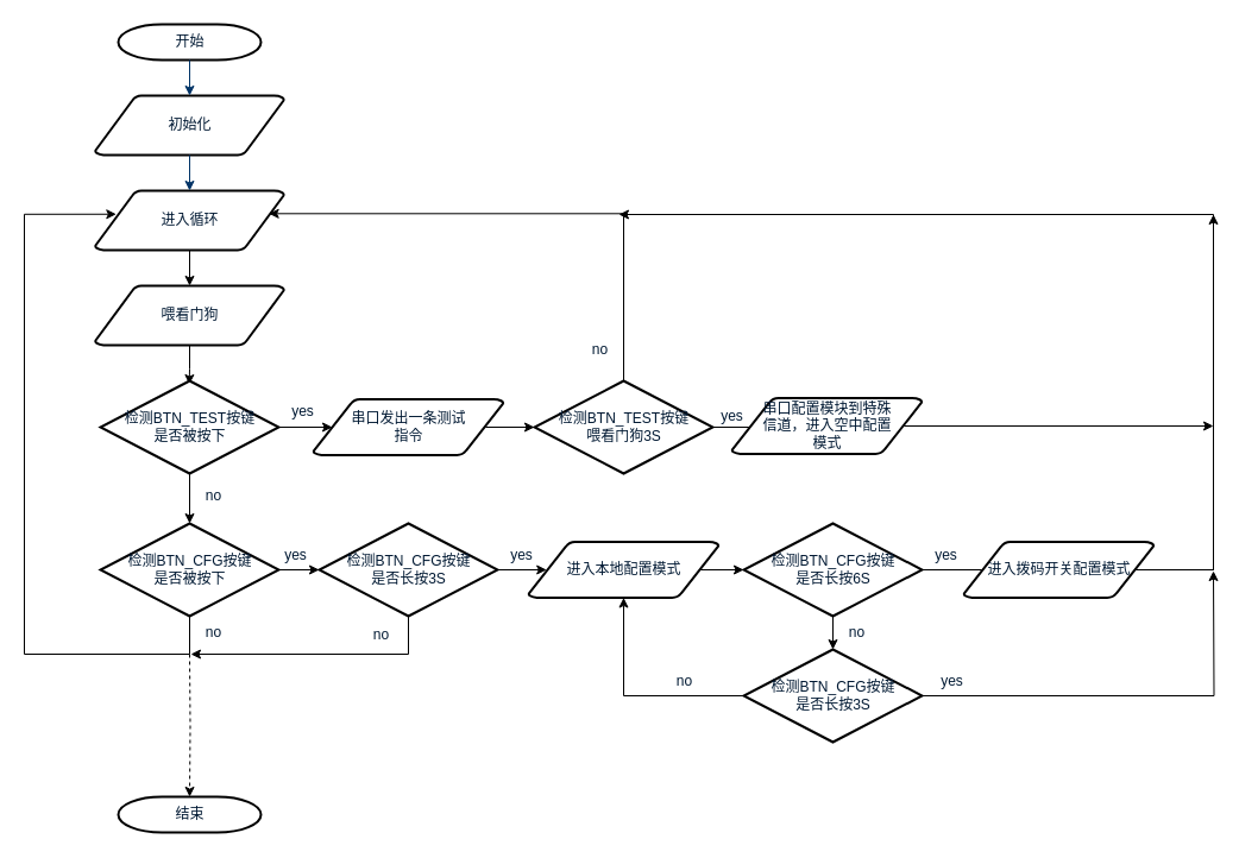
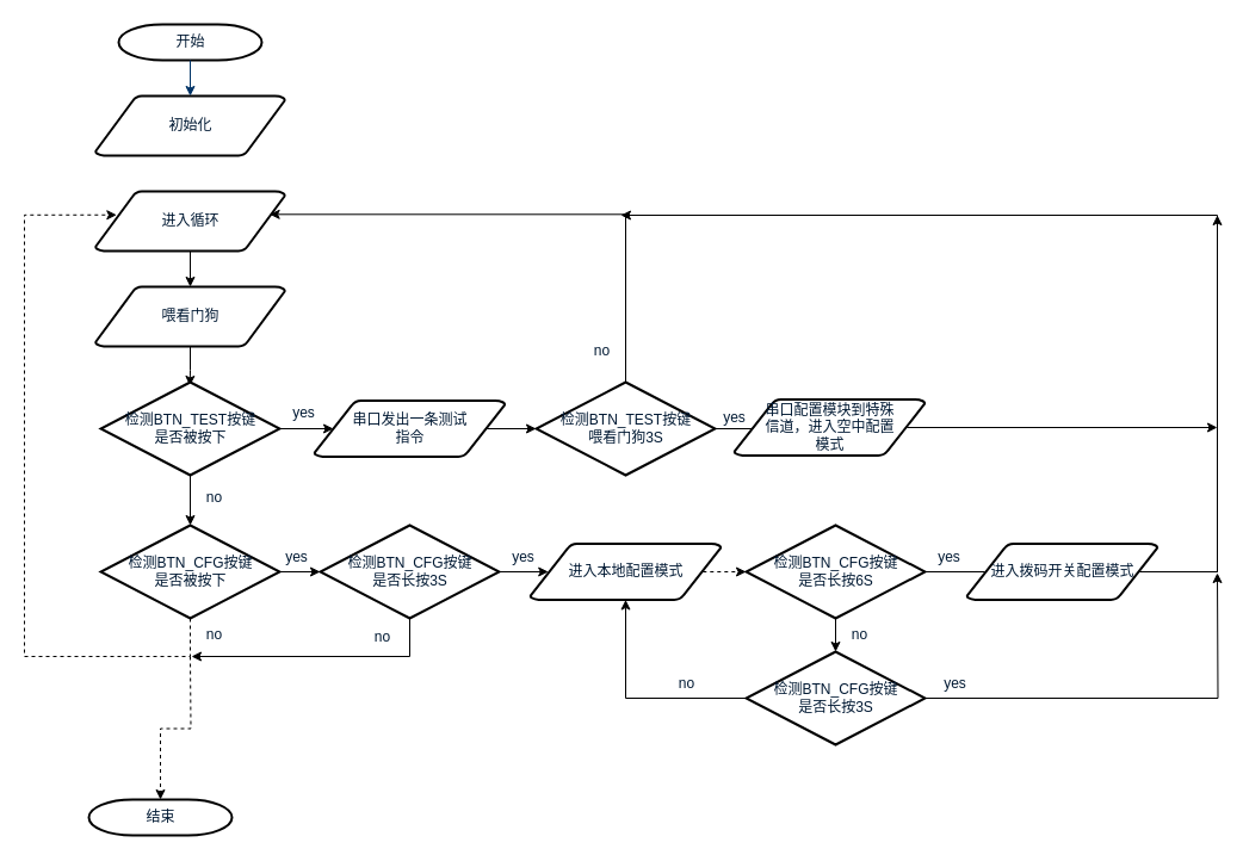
  <mxCell id="0" />
  <mxCell id="1" parent="0" />
  <mxCell id="2" value="开始" style="shape=mxgraph.flowchart.terminator;fillColor=#FFFFFF;strokeColor=#000000;strokeWidth=2;gradientColor=none;gradientDirection=north;fontColor=#001933;fontStyle=0;html=1;" parent="1" vertex="1"><mxGeometry x="99" y="20" width="120" height="30" as="geometry" /></mxCell>
  <mxCell id="3" value="初始化" style="shape=mxgraph.flowchart.data;fillColor=#FFFFFF;strokeColor=#000000;strokeWidth=2;gradientColor=none;gradientDirection=north;fontColor=#001933;fontStyle=0;html=1;" parent="1" vertex="1"><mxGeometry x="79.5" y="80" width="159" height="50" as="geometry" /></mxCell>
  <mxCell id="4" value="" style="edgeStyle=orthogonalEdgeStyle;rounded=0;orthogonalLoop=1;jettySize=auto;html=1;" edge="1" parent="1" source="5" target="7"><mxGeometry relative="1" as="geometry" /></mxCell>
  <mxCell id="5" value="进入循环" style="shape=mxgraph.flowchart.data;fillColor=#FFFFFF;strokeColor=#000000;strokeWidth=2;gradientColor=none;gradientDirection=north;fontColor=#001933;fontStyle=0;html=1;" parent="1" vertex="1"><mxGeometry x="79.5" y="160" width="159" height="50" as="geometry" /></mxCell>
  <mxCell id="6" value="" style="edgeStyle=orthogonalEdgeStyle;rounded=0;orthogonalLoop=1;jettySize=auto;html=1;" edge="1" parent="1" source="7"><mxGeometry relative="1" as="geometry"><mxPoint x="158.667" y="323" as="targetPoint" /></mxGeometry></mxCell>
  <mxCell id="7" value="喂看门狗" style="shape=mxgraph.flowchart.data;fillColor=#FFFFFF;strokeColor=#000000;strokeWidth=2;gradientColor=none;gradientDirection=north;fontColor=#001933;fontStyle=0;html=1;" vertex="1" parent="1"><mxGeometry x="79.5" y="240" width="159" height="50" as="geometry" /></mxCell>
  <mxCell id="8" style="fontColor=#001933;fontStyle=1;strokeColor=#003366;strokeWidth=1;html=1;" parent="1" source="2" target="3" edge="1"><mxGeometry relative="1" as="geometry" /></mxCell>
- <mxCell id="9" style="fontColor=#001933;fontStyle=1;strokeColor=#003366;strokeWidth=1;html=1;" parent="1" source="3" target="5" edge="1"><mxGeometry relative="1" as="geometry" /></mxCell>
  <mxCell id="10" style="edgeStyle=orthogonalEdgeStyle;rounded=0;orthogonalLoop=1;jettySize=auto;html=1;entryX=0.5;entryY=0;entryDx=0;entryDy=0;entryPerimeter=0;dashed=1;" edge="1" parent="1" target="11"><mxGeometry relative="1" as="geometry"><mxPoint x="159" y="550" as="sourcePoint" /><mxPoint x="158.857" y="565" as="targetPoint" /></mxGeometry></mxCell>
- <mxCell id="11" value="结束" style="shape=mxgraph.flowchart.terminator;fillColor=#FFFFFF;strokeColor=#000000;strokeWidth=2;gradientColor=none;gradientDirection=north;fontColor=#001933;fontStyle=0;html=1;" parent="1" vertex="1"><mxGeometry x="99" y="670" width="120" height="30" as="geometry" /></mxCell>
+ <mxCell id="11" value="结束" style="shape=mxgraph.flowchart.terminator;fillColor=#FFFFFF;strokeColor=#000000;strokeWidth=2;gradientColor=none;gradientDirection=north;fontColor=#001933;fontStyle=0;html=1;" parent="1" vertex="1"><mxGeometry x="74" y="670" width="120" height="30" as="geometry" /></mxCell>
  <mxCell id="12" value="no" style="text;fontColor=#001933;fontStyle=0;html=1;strokeColor=none;gradientColor=none;fillColor=none;strokeWidth=2;" parent="1" vertex="1"><mxGeometry x="139" y="372" width="40" height="26" as="geometry" /></mxCell>
  <mxCell id="13" value="yes" style="text;fontColor=#001933;fontStyle=0;html=1;strokeColor=none;gradientColor=none;fillColor=none;strokeWidth=2;align=center;" vertex="1" parent="1"><mxGeometry x="234" y="332" width="40" height="26" as="geometry" /></mxCell>
  <mxCell id="14" style="edgeStyle=orthogonalEdgeStyle;rounded=0;orthogonalLoop=1;jettySize=auto;html=1;exitX=0.905;exitY=0.5;exitDx=0;exitDy=0;exitPerimeter=0;entryX=0;entryY=0.5;entryDx=0;entryDy=0;entryPerimeter=0;" edge="1" parent="1" source="15" target="26"><mxGeometry relative="1" as="geometry" /></mxCell>
  <mxCell id="15" value="串口发出一条测试&lt;br&gt;指令&lt;br&gt;" style="shape=mxgraph.flowchart.data;fillColor=#FFFFFF;strokeColor=#000000;strokeWidth=2;gradientColor=none;gradientDirection=north;fontColor=#001933;fontStyle=0;html=1;" vertex="1" parent="1"><mxGeometry x="263" y="335.5" width="160" height="47" as="geometry" /></mxCell>
  <mxCell id="16" style="edgeStyle=orthogonalEdgeStyle;rounded=0;orthogonalLoop=1;jettySize=auto;html=1;exitX=1;exitY=0.5;exitDx=0;exitDy=0;exitPerimeter=0;" edge="1" parent="1" source="18"><mxGeometry relative="1" as="geometry"><mxPoint x="279" y="359" as="targetPoint" /></mxGeometry></mxCell>
  <mxCell id="17" value="" style="edgeStyle=orthogonalEdgeStyle;rounded=0;orthogonalLoop=1;jettySize=auto;html=1;" edge="1" parent="1" source="18" target="20"><mxGeometry relative="1" as="geometry" /></mxCell>
  <mxCell id="18" value="检测BTN_TEST按键&lt;br&gt;是否被按下&lt;br&gt;" style="shape=mxgraph.flowchart.decision;fillColor=#FFFFFF;strokeColor=#000000;strokeWidth=2;gradientColor=none;gradientDirection=north;fontColor=#001933;fontStyle=0;html=1;" vertex="1" parent="1"><mxGeometry x="84" y="320" width="150" height="78" as="geometry" /></mxCell>
  <mxCell id="19" value="" style="edgeStyle=orthogonalEdgeStyle;rounded=0;orthogonalLoop=1;jettySize=auto;html=1;" edge="1" parent="1" source="20" target="23"><mxGeometry relative="1" as="geometry" /></mxCell>
  <mxCell id="20" value="检测BTN_CFG按键&lt;br&gt;是否被按下&lt;br&gt;" style="shape=mxgraph.flowchart.decision;fillColor=#FFFFFF;strokeColor=#000000;strokeWidth=2;gradientColor=none;gradientDirection=north;fontColor=#001933;fontStyle=0;html=1;" vertex="1" parent="1"><mxGeometry x="84" y="440" width="150" height="78" as="geometry" /></mxCell>
  <mxCell id="21" style="edgeStyle=orthogonalEdgeStyle;rounded=0;orthogonalLoop=1;jettySize=auto;html=1;exitX=1;exitY=0.5;exitDx=0;exitDy=0;exitPerimeter=0;entryX=0.095;entryY=0.5;entryDx=0;entryDy=0;entryPerimeter=0;" edge="1" parent="1" source="23" target="33"><mxGeometry relative="1" as="geometry" /></mxCell>
  <mxCell id="22" style="edgeStyle=orthogonalEdgeStyle;rounded=0;orthogonalLoop=1;jettySize=auto;html=1;exitX=0.5;exitY=1;exitDx=0;exitDy=0;exitPerimeter=0;" edge="1" parent="1" source="23"><mxGeometry relative="1" as="geometry"><mxPoint x="160" y="550" as="targetPoint" /><Array as="points"><mxPoint x="343" y="550" /></Array></mxGeometry></mxCell>
  <mxCell id="23" value="检测BTN_CFG按键&lt;br&gt;是否长按3S&lt;br&gt;" style="shape=mxgraph.flowchart.decision;fillColor=#FFFFFF;strokeColor=#000000;strokeWidth=2;gradientColor=none;gradientDirection=north;fontColor=#001933;fontStyle=0;html=1;" vertex="1" parent="1"><mxGeometry x="268" y="440" width="150" height="78" as="geometry" /></mxCell>
  <mxCell id="24" style="edgeStyle=orthogonalEdgeStyle;rounded=0;orthogonalLoop=1;jettySize=auto;html=1;exitX=0.5;exitY=0;exitDx=0;exitDy=0;exitPerimeter=0;entryX=0.919;entryY=0.386;entryDx=0;entryDy=0;entryPerimeter=0;" edge="1" parent="1" source="26" target="5"><mxGeometry relative="1" as="geometry"><Array as="points"><mxPoint x="524" y="179" /></Array></mxGeometry></mxCell>
  <mxCell id="25" style="edgeStyle=orthogonalEdgeStyle;rounded=0;orthogonalLoop=1;jettySize=auto;html=1;exitX=1;exitY=0.5;exitDx=0;exitDy=0;exitPerimeter=0;entryX=0.095;entryY=0.5;entryDx=0;entryDy=0;entryPerimeter=0;" edge="1" parent="1" source="26" target="29"><mxGeometry relative="1" as="geometry" /></mxCell>
  <mxCell id="26" value="检测BTN_TEST按键&lt;br&gt;喂看门狗3S&lt;br&gt;" style="shape=mxgraph.flowchart.decision;fillColor=#FFFFFF;strokeColor=#000000;strokeWidth=2;gradientColor=none;gradientDirection=north;fontColor=#001933;fontStyle=0;html=1;" vertex="1" parent="1"><mxGeometry x="449" y="320" width="150" height="78" as="geometry" /></mxCell>
  <mxCell id="27" value="no" style="text;fontColor=#001933;fontStyle=0;html=1;strokeColor=none;gradientColor=none;fillColor=none;strokeWidth=2;align=center;" vertex="1" parent="1"><mxGeometry x="484" y="280" width="40" height="26" as="geometry" /></mxCell>
  <mxCell id="28" style="edgeStyle=orthogonalEdgeStyle;rounded=0;orthogonalLoop=1;jettySize=auto;html=1;exitX=0.905;exitY=0.5;exitDx=0;exitDy=0;exitPerimeter=0;" edge="1" parent="1" source="29"><mxGeometry relative="1" as="geometry"><mxPoint x="1020" y="358" as="targetPoint" /></mxGeometry></mxCell>
  <mxCell id="29" value="串口配置模块到特殊&lt;br&gt;信道，进入空中配置&lt;br&gt;模式&lt;br&gt;" style="shape=mxgraph.flowchart.data;fillColor=#FFFFFF;strokeColor=#000000;strokeWidth=2;gradientColor=none;gradientDirection=north;fontColor=#001933;fontStyle=0;html=1;" vertex="1" parent="1"><mxGeometry x="615" y="334.5" width="160" height="47" as="geometry" /></mxCell>
  <mxCell id="30" value="yes" style="text;fontColor=#001933;fontStyle=0;html=1;strokeColor=none;gradientColor=none;fillColor=none;strokeWidth=2;align=center;" vertex="1" parent="1"><mxGeometry x="595" y="335.5" width="40" height="26" as="geometry" /></mxCell>
  <mxCell id="31" value="yes" style="text;fontColor=#001933;fontStyle=0;html=1;strokeColor=none;gradientColor=none;fillColor=none;strokeWidth=2;align=center;" vertex="1" parent="1"><mxGeometry x="228" y="453" width="40" height="26" as="geometry" /></mxCell>
- <mxCell id="32" style="edgeStyle=orthogonalEdgeStyle;rounded=0;orthogonalLoop=1;jettySize=auto;html=1;exitX=0.905;exitY=0.5;exitDx=0;exitDy=0;exitPerimeter=0;entryX=0;entryY=0.5;entryDx=0;entryDy=0;entryPerimeter=0;" edge="1" parent="1" source="33" target="41"><mxGeometry relative="1" as="geometry" /></mxCell>
+ <mxCell id="32" style="edgeStyle=orthogonalEdgeStyle;rounded=0;orthogonalLoop=1;jettySize=auto;html=1;exitX=0.905;exitY=0.5;exitDx=0;exitDy=0;exitPerimeter=0;entryX=0;entryY=0.5;entryDx=0;entryDy=0;entryPerimeter=0;dashed=1;" edge="1" parent="1" source="33" target="41"><mxGeometry relative="1" as="geometry" /></mxCell>
  <mxCell id="33" value="进入本地配置模式&lt;br&gt;" style="shape=mxgraph.flowchart.data;fillColor=#FFFFFF;strokeColor=#000000;strokeWidth=2;gradientColor=none;gradientDirection=north;fontColor=#001933;fontStyle=0;html=1;" vertex="1" parent="1"><mxGeometry x="444" y="455.5" width="160" height="47" as="geometry" /></mxCell>
  <mxCell id="34" value="yes" style="text;fontColor=#001933;fontStyle=0;html=1;strokeColor=none;gradientColor=none;fillColor=none;strokeWidth=2;align=center;" vertex="1" parent="1"><mxGeometry x="418" y="453" width="40" height="26" as="geometry" /></mxCell>
- <mxCell id="35" style="edgeStyle=orthogonalEdgeStyle;rounded=0;orthogonalLoop=1;jettySize=auto;html=1;exitX=0.5;exitY=1;exitDx=0;exitDy=0;exitPerimeter=0;entryX=0.112;entryY=0.395;entryDx=0;entryDy=0;entryPerimeter=0;" edge="1" parent="1" source="20" target="5"><mxGeometry relative="1" as="geometry"><mxPoint x="159.345" y="517.69" as="sourcePoint" /><mxPoint x="20" y="190" as="targetPoint" /><Array as="points"><mxPoint x="159" y="550" /><mxPoint x="20" y="550" /><mxPoint x="20" y="180" /></Array></mxGeometry></mxCell>
+ <mxCell id="35" style="edgeStyle=orthogonalEdgeStyle;rounded=0;orthogonalLoop=1;jettySize=auto;html=1;exitX=0.5;exitY=1;exitDx=0;exitDy=0;exitPerimeter=0;entryX=0.112;entryY=0.395;entryDx=0;entryDy=0;entryPerimeter=0;dashed=1;" edge="1" parent="1" source="20" target="5"><mxGeometry relative="1" as="geometry"><mxPoint x="159.345" y="517.69" as="sourcePoint" /><mxPoint x="20" y="190" as="targetPoint" /><Array as="points"><mxPoint x="159" y="550" /><mxPoint x="20" y="550" /><mxPoint x="20" y="180" /></Array></mxGeometry></mxCell>
  <mxCell id="36" value="no" style="text;fontColor=#001933;fontStyle=0;html=1;strokeColor=none;gradientColor=none;fillColor=none;strokeWidth=2;align=center;" vertex="1" parent="1"><mxGeometry x="159" y="403" width="40" height="26" as="geometry" /></mxCell>
  <mxCell id="37" value="no" style="text;fontColor=#001933;fontStyle=0;html=1;strokeColor=none;gradientColor=none;fillColor=none;strokeWidth=2;align=center;" vertex="1" parent="1"><mxGeometry x="159" y="518" width="40" height="26" as="geometry" /></mxCell>
  <mxCell id="38" value="no" style="text;fontColor=#001933;fontStyle=0;html=1;strokeColor=none;gradientColor=none;fillColor=none;strokeWidth=2;align=center;" vertex="1" parent="1"><mxGeometry x="300" y="520" width="40" height="26" as="geometry" /></mxCell>
  <mxCell id="39" style="edgeStyle=orthogonalEdgeStyle;rounded=0;orthogonalLoop=1;jettySize=auto;html=1;exitX=1;exitY=0.5;exitDx=0;exitDy=0;exitPerimeter=0;entryX=0.095;entryY=0.5;entryDx=0;entryDy=0;entryPerimeter=0;endArrow=none;" edge="1" parent="1" source="41" target="45"><mxGeometry relative="1" as="geometry" /></mxCell>
  <mxCell id="40" value="" style="edgeStyle=orthogonalEdgeStyle;rounded=0;orthogonalLoop=1;jettySize=auto;html=1;" edge="1" parent="1" source="41" target="44"><mxGeometry relative="1" as="geometry" /></mxCell>
  <mxCell id="41" value="检测BTN_CFG按键&lt;br&gt;是否长按6S&lt;br&gt;" style="shape=mxgraph.flowchart.decision;fillColor=#FFFFFF;strokeColor=#000000;strokeWidth=2;gradientColor=none;gradientDirection=north;fontColor=#001933;fontStyle=0;html=1;" vertex="1" parent="1"><mxGeometry x="625" y="440" width="150" height="78" as="geometry" /></mxCell>
  <mxCell id="42" style="edgeStyle=orthogonalEdgeStyle;rounded=0;orthogonalLoop=1;jettySize=auto;html=1;exitX=1;exitY=0.5;exitDx=0;exitDy=0;exitPerimeter=0;" edge="1" parent="1" source="44"><mxGeometry relative="1" as="geometry"><mxPoint x="1020" y="480" as="targetPoint" /></mxGeometry></mxCell>
  <mxCell id="43" style="edgeStyle=orthogonalEdgeStyle;rounded=0;orthogonalLoop=1;jettySize=auto;html=1;exitX=0;exitY=0.5;exitDx=0;exitDy=0;exitPerimeter=0;entryX=0.5;entryY=1;entryDx=0;entryDy=0;entryPerimeter=0;" edge="1" parent="1" source="44" target="33"><mxGeometry relative="1" as="geometry" /></mxCell>
  <mxCell id="44" value="检测BTN_CFG按键&lt;br&gt;是否长按3S&lt;br&gt;" style="shape=mxgraph.flowchart.decision;fillColor=#FFFFFF;strokeColor=#000000;strokeWidth=2;gradientColor=none;gradientDirection=north;fontColor=#001933;fontStyle=0;html=1;" vertex="1" parent="1"><mxGeometry x="625" y="546" width="150" height="78" as="geometry" /></mxCell>
  <mxCell id="45" value="进入拨码开关配置模式&lt;br&gt;" style="shape=mxgraph.flowchart.data;fillColor=#FFFFFF;strokeColor=#000000;strokeWidth=2;gradientColor=none;gradientDirection=north;fontColor=#001933;fontStyle=0;html=1;" vertex="1" parent="1"><mxGeometry x="810" y="455.5" width="160" height="47" as="geometry" /></mxCell>
  <mxCell id="46" value="yes" style="text;fontColor=#001933;fontStyle=0;html=1;strokeColor=none;gradientColor=none;fillColor=none;strokeWidth=2;align=center;" vertex="1" parent="1"><mxGeometry x="775" y="453" width="40" height="26" as="geometry" /></mxCell>
  <mxCell id="47" value="no" style="text;fontColor=#001933;fontStyle=0;html=1;strokeColor=none;gradientColor=none;fillColor=none;strokeWidth=2;align=center;" vertex="1" parent="1"><mxGeometry x="700" y="518" width="40" height="26" as="geometry" /></mxCell>
  <mxCell id="48" style="edgeStyle=orthogonalEdgeStyle;rounded=0;orthogonalLoop=1;jettySize=auto;html=1;exitX=0.905;exitY=0.5;exitDx=0;exitDy=0;exitPerimeter=0;" edge="1" parent="1" source="45"><mxGeometry relative="1" as="geometry"><mxPoint x="964.667" y="584.833" as="sourcePoint" /><mxPoint x="1020" y="180" as="targetPoint" /><Array as="points"><mxPoint x="1020" y="479" /><mxPoint x="1020" y="180" /></Array></mxGeometry></mxCell>
  <mxCell id="49" value="yes" style="text;fontColor=#001933;fontStyle=0;html=1;strokeColor=none;gradientColor=none;fillColor=none;strokeWidth=2;align=center;" vertex="1" parent="1"><mxGeometry x="780" y="559" width="40" height="26" as="geometry" /></mxCell>
  <mxCell id="50" value="no" style="text;fontColor=#001933;fontStyle=0;html=1;strokeColor=none;gradientColor=none;fillColor=none;strokeWidth=2;align=center;" vertex="1" parent="1"><mxGeometry x="555" y="559" width="40" height="26" as="geometry" /></mxCell>
  <mxCell id="51" style="edgeStyle=orthogonalEdgeStyle;rounded=0;orthogonalLoop=1;jettySize=auto;html=1;exitX=0.905;exitY=0.5;exitDx=0;exitDy=0;exitPerimeter=0;" edge="1" parent="1" source="45"><mxGeometry relative="1" as="geometry"><mxPoint x="954.667" y="479" as="sourcePoint" /><mxPoint x="520" y="180" as="targetPoint" /><Array as="points"><mxPoint x="1020" y="479" /><mxPoint x="1020" y="180" /></Array></mxGeometry></mxCell>
